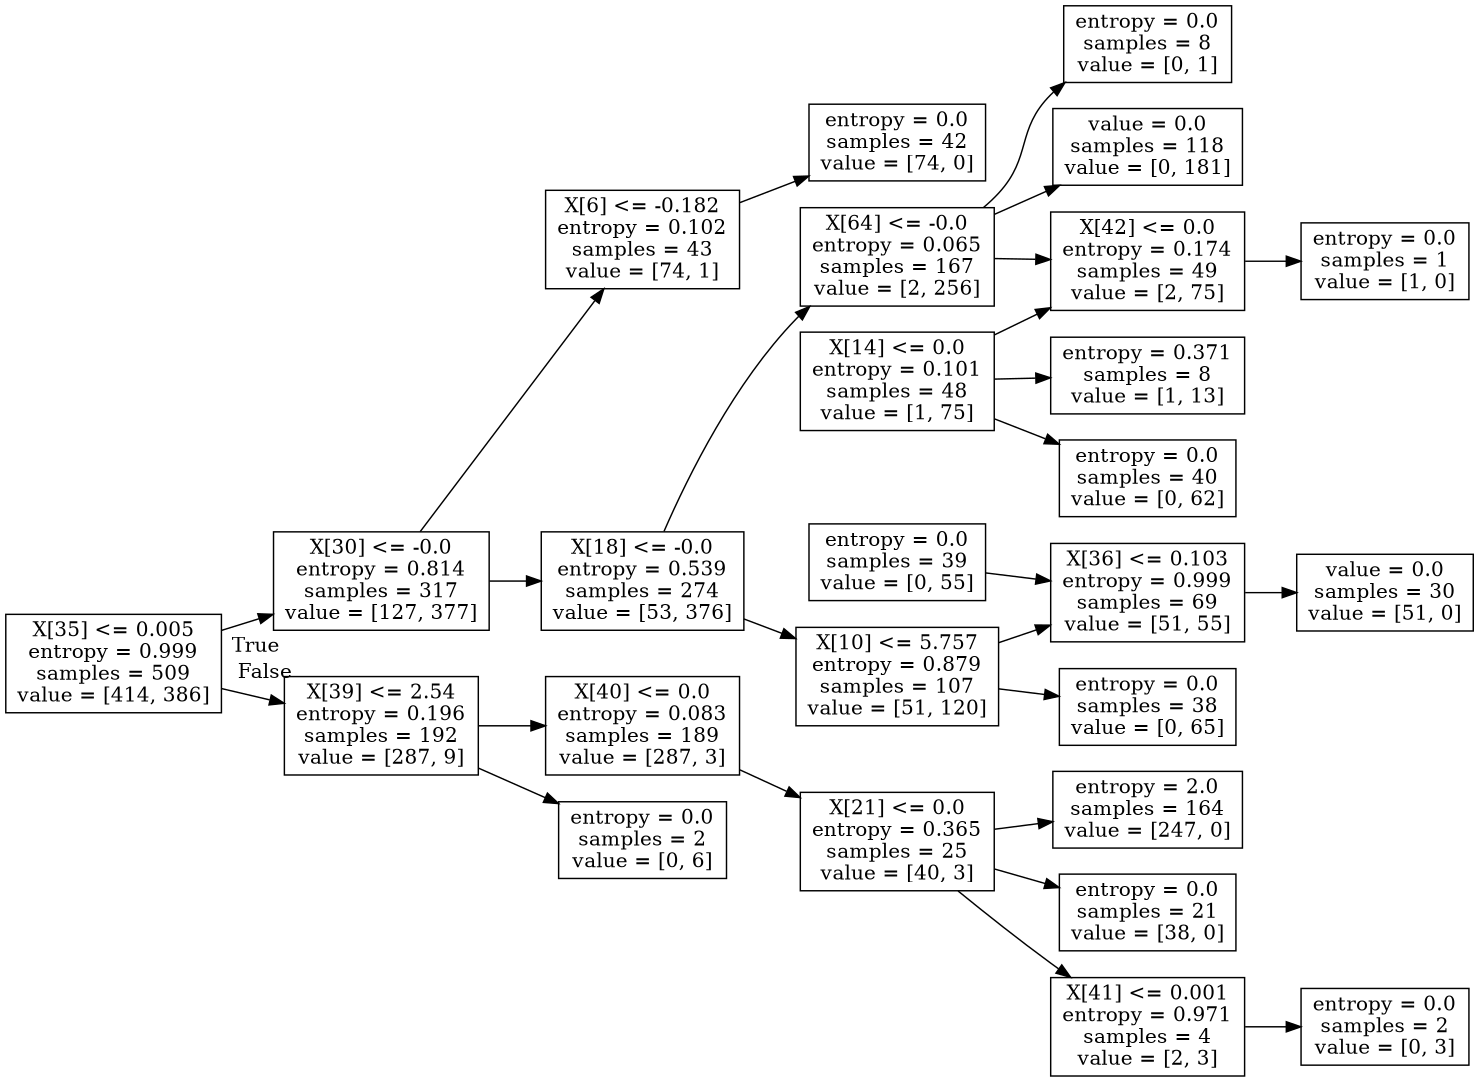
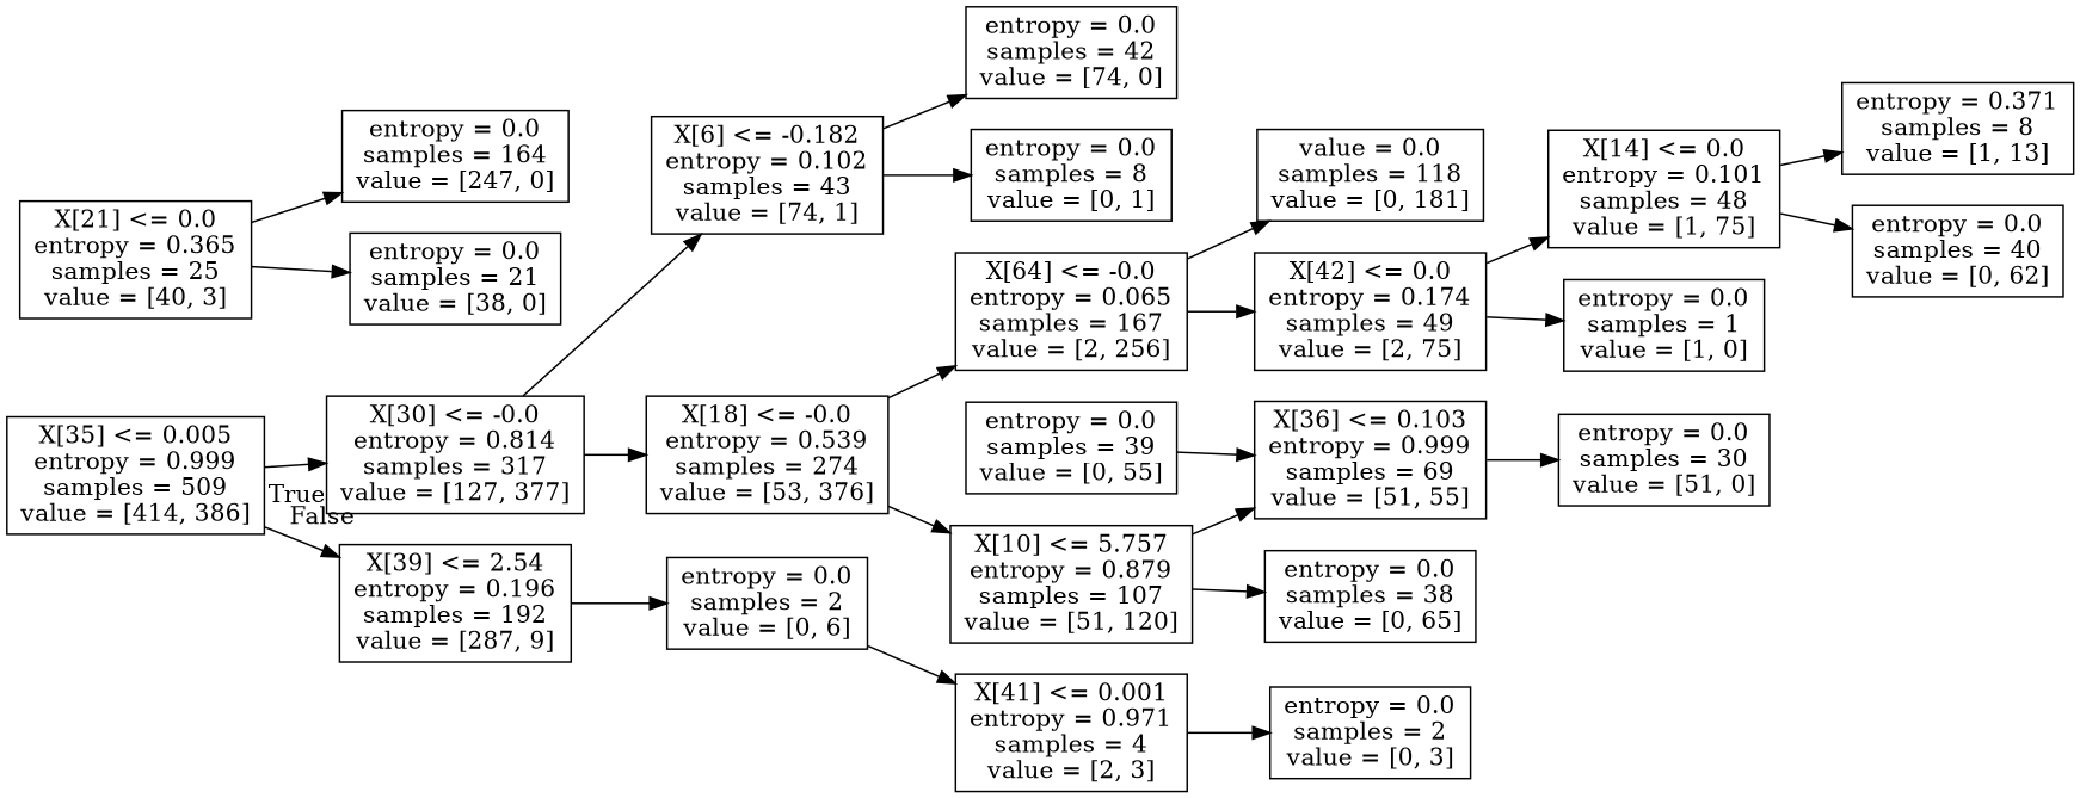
  digraph {
    rankdir=LR
    node [shape=box]
    n1 [label="X[35] <= 0.005\nentropy = 0.999\nsamples = 509\nvalue = [414, 386]"]
    n2 [label="X[30] <= -0.0\nentropy = 0.814\nsamples = 317\nvalue = [127, 377]"]
    n3 [label="X[39] <= 2.54\nentropy = 0.196\nsamples = 192\nvalue = [287, 9]"]
    n4 [label="X[6] <= -0.182\nentropy = 0.102\nsamples = 43\nvalue = [74, 1]"]
    n5 [label="X[18] <= -0.0\nentropy = 0.539\nsamples = 274\nvalue = [53, 376]"]
-   n6 [label="X[40] <= 0.0\nentropy = 0.083\nsamples = 189\nvalue = [287, 3]"]
    n7 [label="entropy = 0.0\nsamples = 2\nvalue = [0, 6]"]
    n8 [label="entropy = 0.0\nsamples = 42\nvalue = [74, 0]"]
    n9 [label="entropy = 0.0\nsamples = 8\nvalue = [0, 1]"]
    n10 [label="X[64] <= -0.0\nentropy = 0.065\nsamples = 167\nvalue = [2, 256]"]
    n11 [label="X[10] <= 5.757\nentropy = 0.879\nsamples = 107\nvalue = [51, 120]"]
    n12 [label="value = 0.0\nsamples = 118\nvalue = [0, 181]"]
    n13 [label="X[42] <= 0.0\nentropy = 0.174\nsamples = 49\nvalue = [2, 75]"]
    n14 [label="X[36] <= 0.103\nentropy = 0.999\nsamples = 69\nvalue = [51, 55]"]
    n15 [label="entropy = 0.0\nsamples = 38\nvalue = [0, 65]"]
    n16 [label="X[14] <= 0.0\nentropy = 0.101\nsamples = 48\nvalue = [1, 75]"]
    n17 [label="entropy = 0.0\nsamples = 1\nvalue = [1, 0]"]
    n18 [label="entropy = 0.371\nsamples = 8\nvalue = [1, 13]"]
    n19 [label="entropy = 0.0\nsamples = 40\nvalue = [0, 62]"]
-   n20 [label="value = 0.0\nsamples = 30\nvalue = [51, 0]"]
+   n20 [label="entropy = 0.0\nsamples = 30\nvalue = [51, 0]"]
    n21 [label="entropy = 0.0\nsamples = 39\nvalue = [0, 55]"]
    n22 [label="X[21] <= 0.0\nentropy = 0.365\nsamples = 25\nvalue = [40, 3]"]
-   n23 [label="entropy = 2.0\nsamples = 164\nvalue = [247, 0]"]
+   n23 [label="entropy = 0.0\nsamples = 164\nvalue = [247, 0]"]
    n24 [label="entropy = 0.0\nsamples = 21\nvalue = [38, 0]"]
    n25 [label="X[41] <= 0.001\nentropy = 0.971\nsamples = 4\nvalue = [2, 3]"]
    n26 [label="entropy = 0.0\nsamples = 2\nvalue = [0, 3]"]
    n1 -> n2 [headlabel=True labelangle=45 labeldistance=2.5]
    n1 -> n3 [headlabel=False labelangle=-45 labeldistance=2.5]
    n2 -> n4
    n2 -> n5
-   n3 -> n6
    n3 -> n7
    n4 -> n8
-   n10 -> n9
+   n4 -> n9
    n5 -> n10
    n5 -> n11
-   n6 -> n22
    n10 -> n12
    n10 -> n13
    n11 -> n14
    n11 -> n15
-   n16 -> n13
+   n13 -> n16
    n13 -> n17
    n14 -> n20
    n16 -> n18
    n16 -> n19
    n21 -> n14
    n22 -> n23
    n22 -> n24
-   n22 -> n25
+   n7 -> n25
    n25 -> n26
  }
